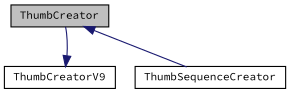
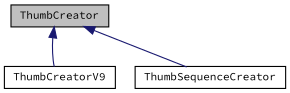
  digraph {
    fontname="Source Code Pro"
    node [color=black fillcolor=white fontname="Source Code Pro" fontsize=10 shape=record style=filled]
    edge [color=midnightblue dir=back fontname="Source Code Pro" fontsize=10 labelfontname=Helvetica labelfontsize=10 style=solid]
    n1 [fillcolor=grey75 fontcolor=black height=0.2 label=ThumbCreator width=0.4]
    n2 [height=0.2 label=ThumbCreatorV9 width=0.4]
    n3 [height=0.2 label=ThumbSequenceCreator width=0.4]
-   n2 -> n1
+   n1 -> n2
    n1 -> n3
  }
